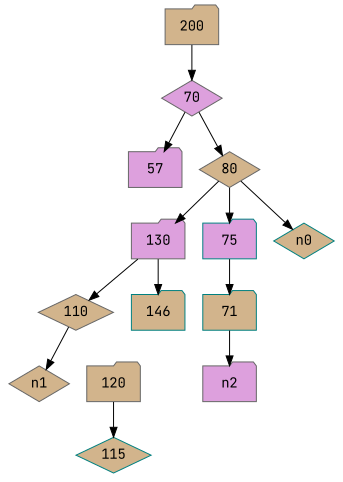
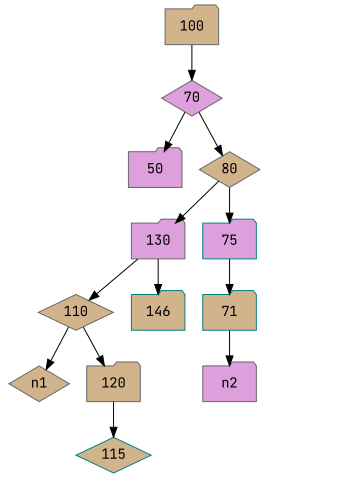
  digraph {
    fontname="JetBrains Mono"
    node [color=gray40 fillcolor=tan fontname="JetBrains Mono" shape=folder style=filled]
    edge [fontname="JetBrains Mono"]
    70 [fillcolor=plum shape=diamond]
-   100 [label=200]
-   50 [fillcolor=plum label=57]
+   100
+   50 [fillcolor=plum]
    80 [shape=diamond]
    130 [fillcolor=plum]
    110 [shape=diamond]
    140 [color=teal label=146]
    75 [color=teal fillcolor=plum]
-   n0 [color=teal shape=diamond]
    n1 [shape=diamond]
    120
    71 [color=teal]
    115 [color=teal shape=diamond]
    n2 [fillcolor=plum]
    70 -> 50
    70 -> 80
    100 -> 70
    80 -> 130
    80 -> 75
-   80 -> n0
    130 -> 110
    130 -> 140
    110 -> n1
+   110 -> 120
    75 -> 71
    120 -> 115
    71 -> n2
  }
